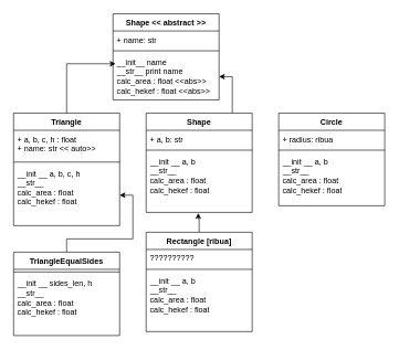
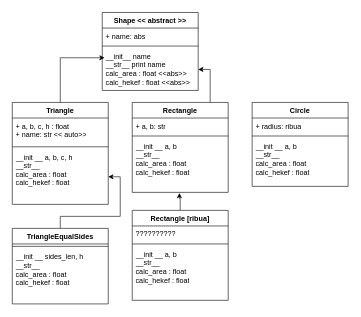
  <mxCell id="0" />
  <mxCell id="1" parent="0" />
  <mxCell id="2" value="Shape &amp;lt;&amp;lt; abstract &amp;gt;&amp;gt;" style="swimlane;fontStyle=1;align=center;verticalAlign=top;childLayout=stackLayout;horizontal=1;startSize=26;horizontalStack=0;resizeParent=1;resizeParentMax=0;resizeLast=0;collapsible=1;marginBottom=0;whiteSpace=wrap;html=1;" vertex="1" parent="1"><mxGeometry x="170" y="20" width="160" height="130" as="geometry" /></mxCell>
- <mxCell id="3" value="+ name: str" style="text;strokeColor=none;fillColor=none;align=left;verticalAlign=top;spacingLeft=4;spacingRight=4;overflow=hidden;rotatable=0;points=[[0,0.5],[1,0.5]];portConstraint=eastwest;whiteSpace=wrap;html=1;" vertex="1" parent="2"><mxGeometry y="26" width="160" height="26" as="geometry" /></mxCell>
+ <mxCell id="3" value="+ name: abs" style="text;strokeColor=none;fillColor=none;align=left;verticalAlign=top;spacingLeft=4;spacingRight=4;overflow=hidden;rotatable=0;points=[[0,0.5],[1,0.5]];portConstraint=eastwest;whiteSpace=wrap;html=1;" vertex="1" parent="2"><mxGeometry y="26" width="160" height="26" as="geometry" /></mxCell>
  <mxCell id="4" value="" style="line;strokeWidth=1;fillColor=none;align=left;verticalAlign=middle;spacingTop=-1;spacingLeft=3;spacingRight=3;rotatable=0;labelPosition=right;points=[];portConstraint=eastwest;strokeColor=inherit;" vertex="1" parent="2"><mxGeometry y="52" width="160" height="8" as="geometry" /></mxCell>
  <mxCell id="5" value="__init__ name&lt;div&gt;__str__ print name&lt;/div&gt;&lt;div&gt;&lt;div&gt;calc_area : float &amp;lt;&amp;lt;abs&amp;gt;&amp;gt;&lt;/div&gt;&lt;div&gt;calc_hekef : float &amp;lt;&amp;lt;abs&amp;gt;&amp;gt;&lt;/div&gt;&lt;/div&gt;" style="text;strokeColor=none;fillColor=none;align=left;verticalAlign=top;spacingLeft=4;spacingRight=4;overflow=hidden;rotatable=0;points=[[0,0.5],[1,0.5]];portConstraint=eastwest;whiteSpace=wrap;html=1;" vertex="1" parent="2"><mxGeometry y="60" width="160" height="70" as="geometry" /></mxCell>
  <mxCell id="6" value="Triangle" style="swimlane;fontStyle=1;align=center;verticalAlign=top;childLayout=stackLayout;horizontal=1;startSize=26;horizontalStack=0;resizeParent=1;resizeParentMax=0;resizeLast=0;collapsible=1;marginBottom=0;whiteSpace=wrap;html=1;" vertex="1" parent="1"><mxGeometry x="20" y="170" width="160" height="170" as="geometry" /></mxCell>
  <mxCell id="7" value="+ a, b, c, h : float&lt;div&gt;+ name: str &amp;lt;&amp;lt; auto&amp;gt;&amp;gt;&lt;/div&gt;" style="text;strokeColor=none;fillColor=none;align=left;verticalAlign=top;spacingLeft=4;spacingRight=4;overflow=hidden;rotatable=0;points=[[0,0.5],[1,0.5]];portConstraint=eastwest;whiteSpace=wrap;html=1;" vertex="1" parent="6"><mxGeometry y="26" width="160" height="44" as="geometry" /></mxCell>
  <mxCell id="8" value="" style="line;strokeWidth=1;fillColor=none;align=left;verticalAlign=middle;spacingTop=-1;spacingLeft=3;spacingRight=3;rotatable=0;labelPosition=right;points=[];portConstraint=eastwest;strokeColor=inherit;" vertex="1" parent="6"><mxGeometry y="70" width="160" height="8" as="geometry" /></mxCell>
  <mxCell id="9" value="__init __ a, b, c, h&lt;div&gt;__str__&lt;/div&gt;&lt;div&gt;calc_area : float&lt;/div&gt;&lt;div&gt;calc_hekef : float&lt;/div&gt;" style="text;strokeColor=none;fillColor=none;align=left;verticalAlign=top;spacingLeft=4;spacingRight=4;overflow=hidden;rotatable=0;points=[[0,0.5],[1,0.5]];portConstraint=eastwest;whiteSpace=wrap;html=1;" vertex="1" parent="6"><mxGeometry y="78" width="160" height="92" as="geometry" /></mxCell>
  <mxCell id="10" value="" style="edgeStyle=orthogonalEdgeStyle;rounded=0;orthogonalLoop=1;jettySize=auto;html=1;" edge="1" parent="1" source="11" target="5"><mxGeometry relative="1" as="geometry"><Array as="points"><mxPoint x="350" y="115" /></Array></mxGeometry></mxCell>
- <mxCell id="11" value="Shape" style="swimlane;fontStyle=1;align=center;verticalAlign=top;childLayout=stackLayout;horizontal=1;startSize=26;horizontalStack=0;resizeParent=1;resizeParentMax=0;resizeLast=0;collapsible=1;marginBottom=0;whiteSpace=wrap;html=1;" vertex="1" parent="1"><mxGeometry x="220" y="170" width="160" height="150" as="geometry" /></mxCell>
+ <mxCell id="11" value="Rectangle" style="swimlane;fontStyle=1;align=center;verticalAlign=top;childLayout=stackLayout;horizontal=1;startSize=26;horizontalStack=0;resizeParent=1;resizeParentMax=0;resizeLast=0;collapsible=1;marginBottom=0;whiteSpace=wrap;html=1;" vertex="1" parent="1"><mxGeometry x="220" y="170" width="160" height="150" as="geometry" /></mxCell>
  <mxCell id="12" value="+ a, b: str" style="text;strokeColor=none;fillColor=none;align=left;verticalAlign=top;spacingLeft=4;spacingRight=4;overflow=hidden;rotatable=0;points=[[0,0.5],[1,0.5]];portConstraint=eastwest;whiteSpace=wrap;html=1;" vertex="1" parent="11"><mxGeometry y="26" width="160" height="26" as="geometry" /></mxCell>
  <mxCell id="13" value="" style="line;strokeWidth=1;fillColor=none;align=left;verticalAlign=middle;spacingTop=-1;spacingLeft=3;spacingRight=3;rotatable=0;labelPosition=right;points=[];portConstraint=eastwest;strokeColor=inherit;" vertex="1" parent="11"><mxGeometry y="52" width="160" height="8" as="geometry" /></mxCell>
  <mxCell id="14" value="__init __ a, b&lt;div&gt;__str__&lt;/div&gt;&lt;div&gt;calc_area : float&lt;/div&gt;&lt;div&gt;calc_hekef : float&lt;/div&gt;" style="text;strokeColor=none;fillColor=none;align=left;verticalAlign=top;spacingLeft=4;spacingRight=4;overflow=hidden;rotatable=0;points=[[0,0.5],[1,0.5]];portConstraint=eastwest;whiteSpace=wrap;html=1;" vertex="1" parent="11"><mxGeometry y="60" width="160" height="90" as="geometry" /></mxCell>
  <mxCell id="15" value="Circle" style="swimlane;fontStyle=1;align=center;verticalAlign=top;childLayout=stackLayout;horizontal=1;startSize=26;horizontalStack=0;resizeParent=1;resizeParentMax=0;resizeLast=0;collapsible=1;marginBottom=0;whiteSpace=wrap;html=1;" vertex="1" parent="1"><mxGeometry x="420" y="170" width="160" height="140" as="geometry" /></mxCell>
  <mxCell id="16" value="+ radius: ribua" style="text;strokeColor=none;fillColor=none;align=left;verticalAlign=top;spacingLeft=4;spacingRight=4;overflow=hidden;rotatable=0;points=[[0,0.5],[1,0.5]];portConstraint=eastwest;whiteSpace=wrap;html=1;" vertex="1" parent="15"><mxGeometry y="26" width="160" height="26" as="geometry" /></mxCell>
  <mxCell id="17" value="" style="line;strokeWidth=1;fillColor=none;align=left;verticalAlign=middle;spacingTop=-1;spacingLeft=3;spacingRight=3;rotatable=0;labelPosition=right;points=[];portConstraint=eastwest;strokeColor=inherit;" vertex="1" parent="15"><mxGeometry y="52" width="160" height="8" as="geometry" /></mxCell>
  <mxCell id="18" value="__init __ a, b&lt;div&gt;__str__&lt;/div&gt;&lt;div&gt;calc_area : float&lt;/div&gt;&lt;div&gt;calc_hekef : float&lt;/div&gt;" style="text;strokeColor=none;fillColor=none;align=left;verticalAlign=top;spacingLeft=4;spacingRight=4;overflow=hidden;rotatable=0;points=[[0,0.5],[1,0.5]];portConstraint=eastwest;whiteSpace=wrap;html=1;" vertex="1" parent="15"><mxGeometry y="60" width="160" height="80" as="geometry" /></mxCell>
  <mxCell id="19" style="edgeStyle=orthogonalEdgeStyle;rounded=0;orthogonalLoop=1;jettySize=auto;html=1;entryX=0.024;entryY=0.222;entryDx=0;entryDy=0;entryPerimeter=0;" edge="1" parent="1" source="6" target="5"><mxGeometry relative="1" as="geometry" /></mxCell>
  <mxCell id="20" value="" style="edgeStyle=orthogonalEdgeStyle;rounded=0;orthogonalLoop=1;jettySize=auto;html=1;" edge="1" parent="1" source="21" target="9"><mxGeometry relative="1" as="geometry" /></mxCell>
  <mxCell id="21" value="TriangleEqualSides" style="swimlane;fontStyle=1;align=center;verticalAlign=top;childLayout=stackLayout;horizontal=1;startSize=26;horizontalStack=0;resizeParent=1;resizeParentMax=0;resizeLast=0;collapsible=1;marginBottom=0;whiteSpace=wrap;html=1;" vertex="1" parent="1"><mxGeometry x="20" y="380" width="160" height="126" as="geometry" /></mxCell>
  <mxCell id="22" value="" style="line;strokeWidth=1;fillColor=none;align=left;verticalAlign=middle;spacingTop=-1;spacingLeft=3;spacingRight=3;rotatable=0;labelPosition=right;points=[];portConstraint=eastwest;strokeColor=inherit;" vertex="1" parent="21"><mxGeometry y="26" width="160" height="8" as="geometry" /></mxCell>
  <mxCell id="23" value="__init __ sides_len, h&lt;div&gt;__str__&lt;/div&gt;&lt;div&gt;calc_area : float&lt;/div&gt;&lt;div&gt;calc_hekef : float&lt;/div&gt;" style="text;strokeColor=none;fillColor=none;align=left;verticalAlign=top;spacingLeft=4;spacingRight=4;overflow=hidden;rotatable=0;points=[[0,0.5],[1,0.5]];portConstraint=eastwest;whiteSpace=wrap;html=1;" vertex="1" parent="21"><mxGeometry y="34" width="160" height="92" as="geometry" /></mxCell>
  <mxCell id="24" value="" style="edgeStyle=orthogonalEdgeStyle;rounded=0;orthogonalLoop=1;jettySize=auto;html=1;entryX=0.492;entryY=1.011;entryDx=0;entryDy=0;entryPerimeter=0;" edge="1" parent="1" source="25" target="14"><mxGeometry relative="1" as="geometry" /></mxCell>
  <mxCell id="25" value="Rectangle [ribua]" style="swimlane;fontStyle=1;align=center;verticalAlign=top;childLayout=stackLayout;horizontal=1;startSize=26;horizontalStack=0;resizeParent=1;resizeParentMax=0;resizeLast=0;collapsible=1;marginBottom=0;whiteSpace=wrap;html=1;" vertex="1" parent="1"><mxGeometry x="220" y="350" width="160" height="150" as="geometry" /></mxCell>
  <mxCell id="26" value="??????????" style="text;strokeColor=none;fillColor=none;align=left;verticalAlign=top;spacingLeft=4;spacingRight=4;overflow=hidden;rotatable=0;points=[[0,0.5],[1,0.5]];portConstraint=eastwest;whiteSpace=wrap;html=1;" vertex="1" parent="25"><mxGeometry y="26" width="160" height="26" as="geometry" /></mxCell>
  <mxCell id="27" value="" style="line;strokeWidth=1;fillColor=none;align=left;verticalAlign=middle;spacingTop=-1;spacingLeft=3;spacingRight=3;rotatable=0;labelPosition=right;points=[];portConstraint=eastwest;strokeColor=inherit;" vertex="1" parent="25"><mxGeometry y="52" width="160" height="8" as="geometry" /></mxCell>
  <mxCell id="28" value="__init __ a, b&lt;div&gt;__str__&lt;/div&gt;&lt;div&gt;calc_area : float&lt;/div&gt;&lt;div&gt;calc_hekef : float&lt;/div&gt;" style="text;strokeColor=none;fillColor=none;align=left;verticalAlign=top;spacingLeft=4;spacingRight=4;overflow=hidden;rotatable=0;points=[[0,0.5],[1,0.5]];portConstraint=eastwest;whiteSpace=wrap;html=1;" vertex="1" parent="25"><mxGeometry y="60" width="160" height="90" as="geometry" /></mxCell>
